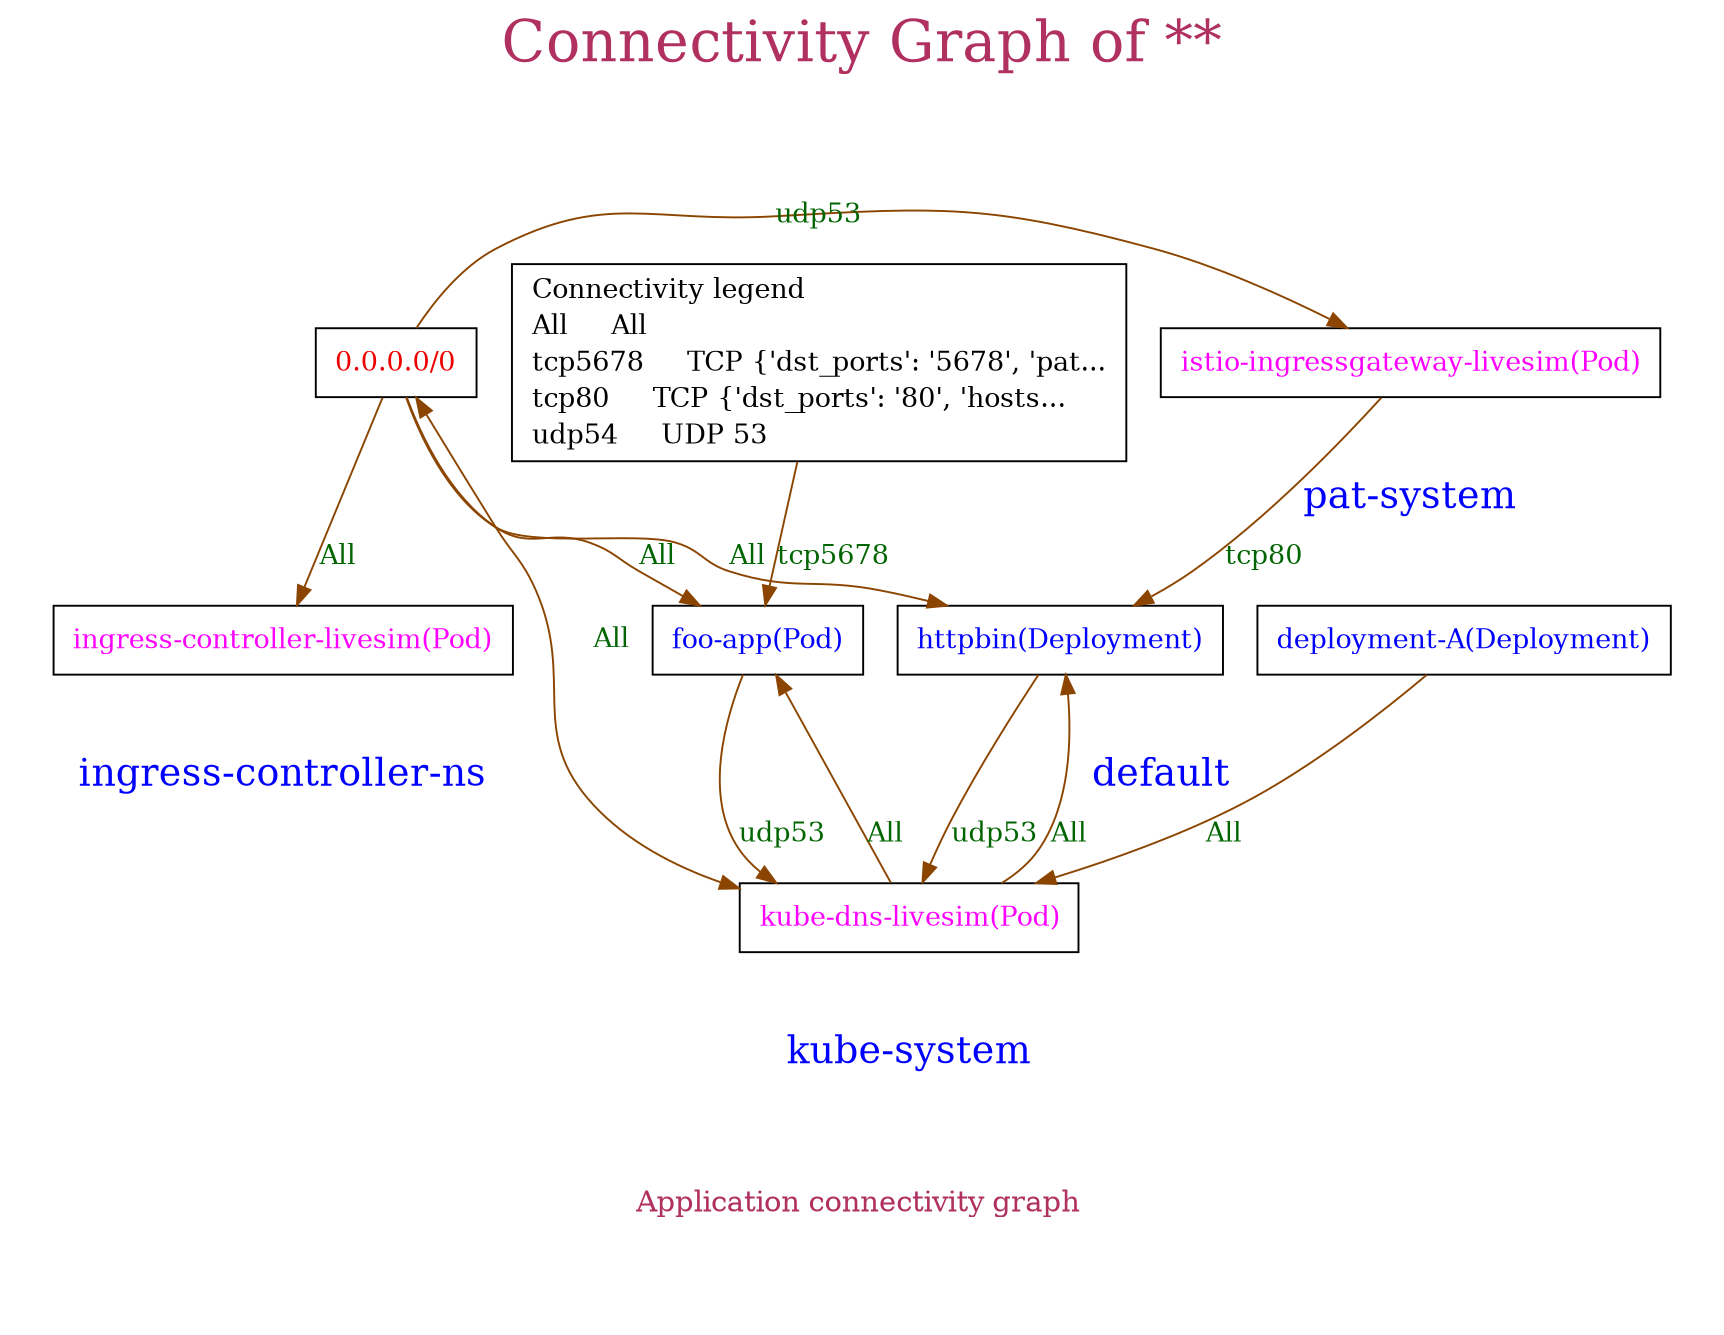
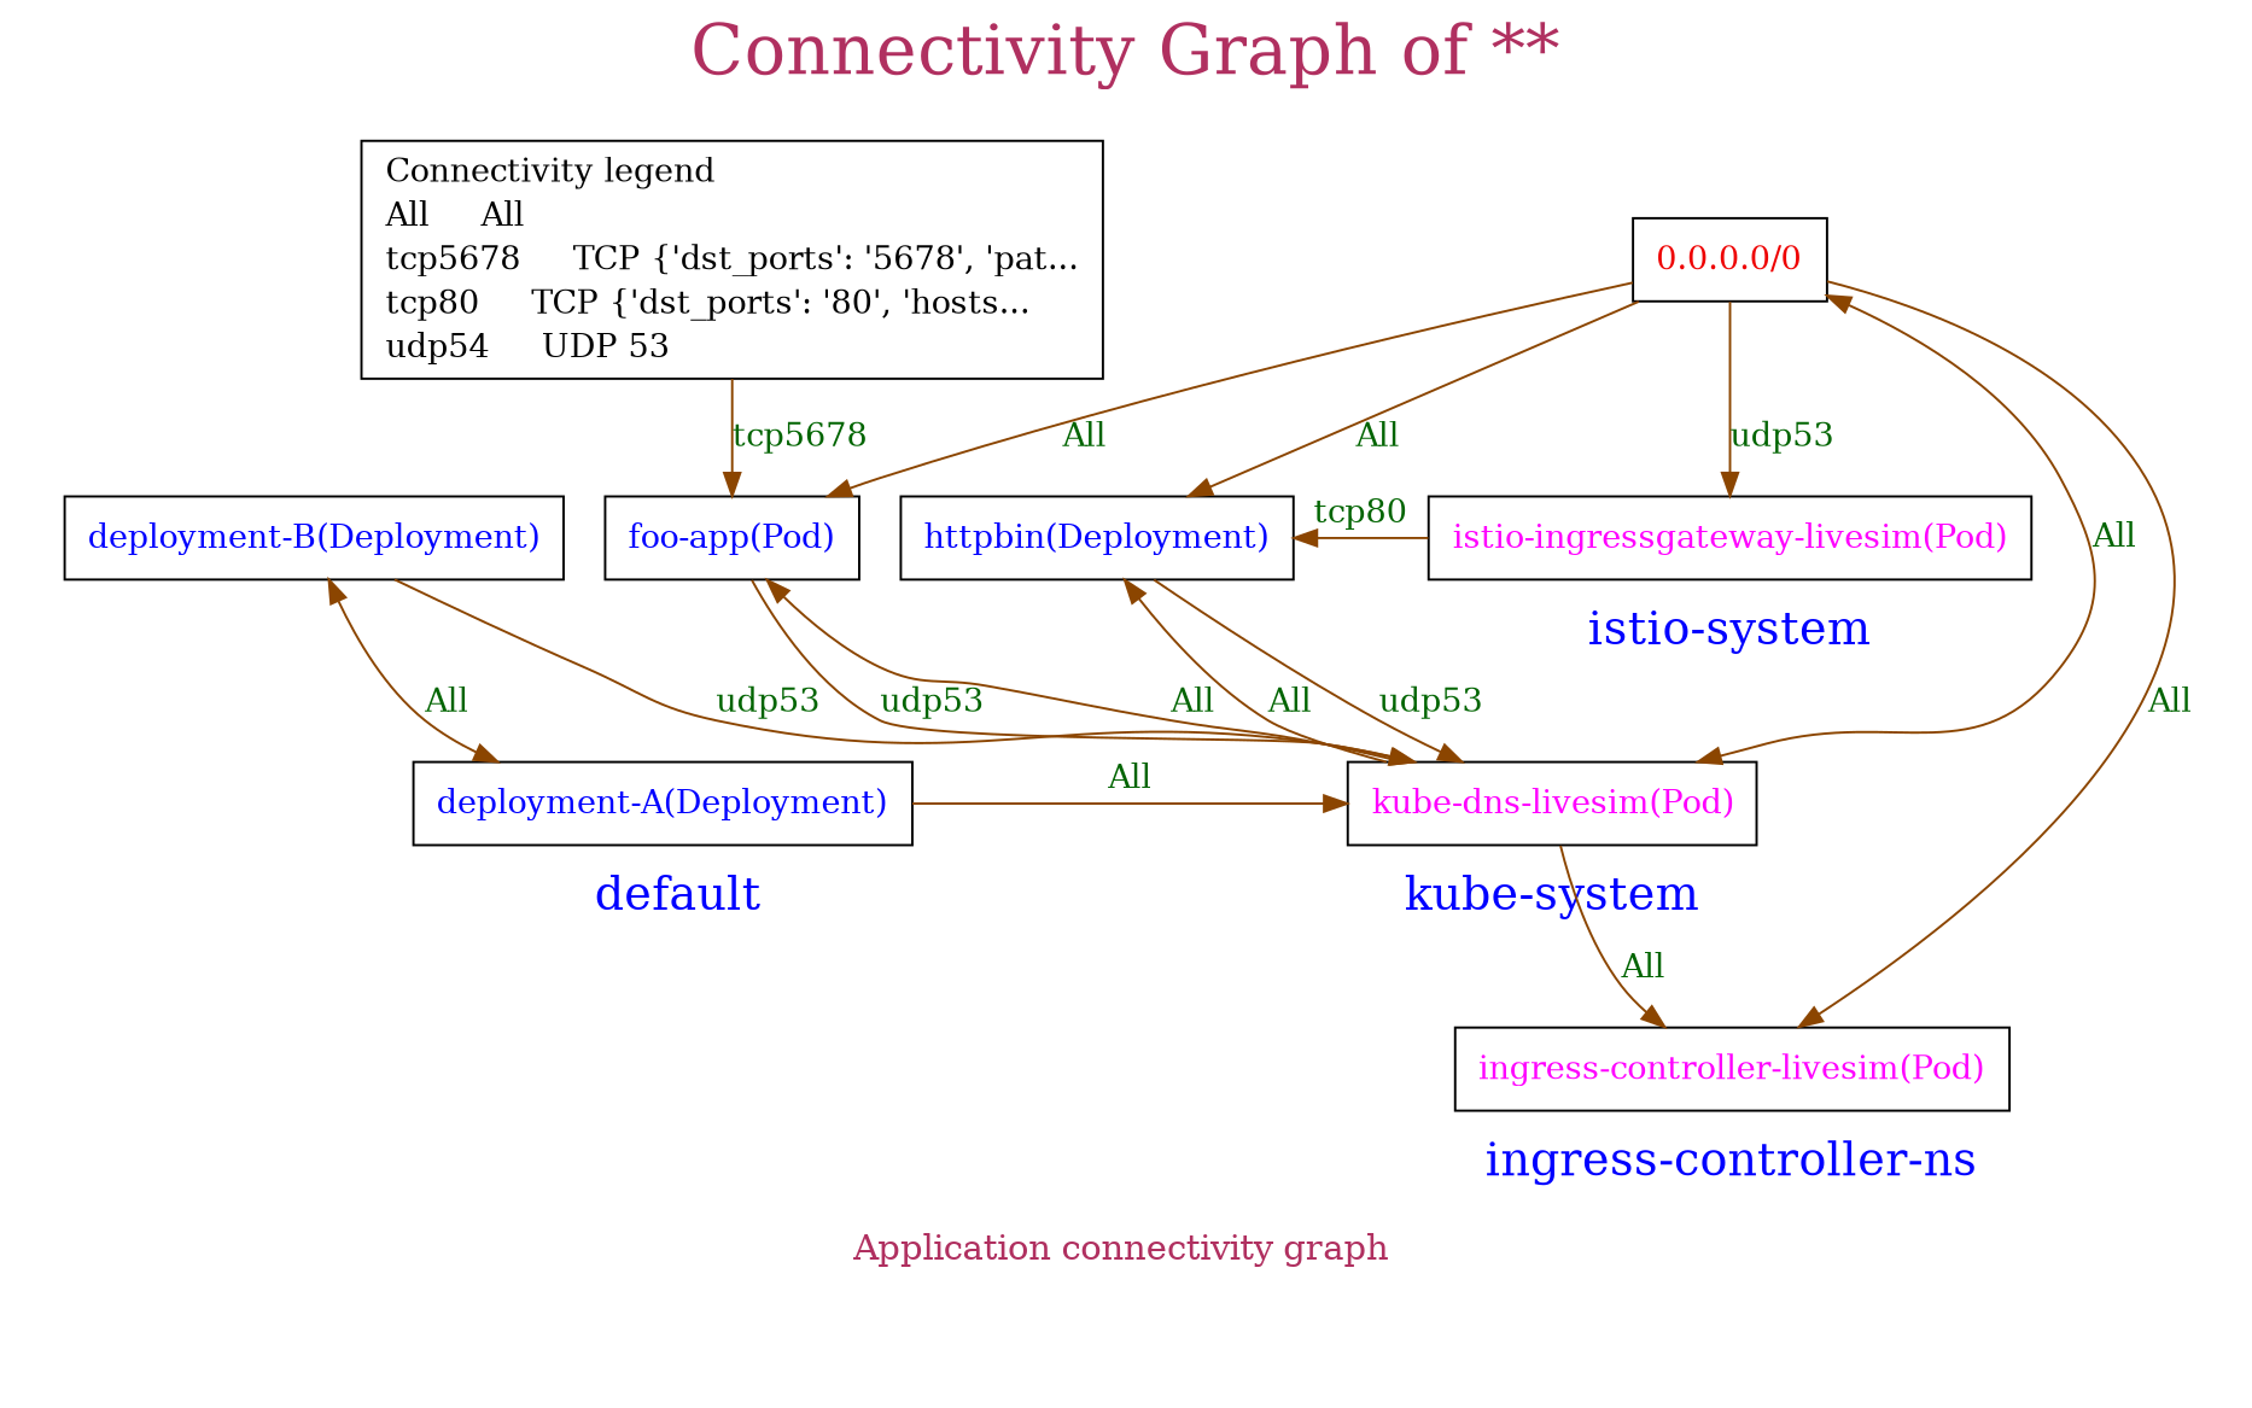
  digraph {
    fontcolor=maroon
    fontsize=30
    label="Connectivity Graph of **"
    labelloc=t
    node [fontcolor=blue shape=box]
    edge [arrowhead=normal arrowtail=none color=darkorange4 dir=both fontcolor=darkgreen]
    n1 [label=<<table border="0" cellspacing="0"><tr><td>deployment-A(Deployment)</td></tr></table>>]
+   n2 [label=<<table border="0" cellspacing="0"><tr><td>deployment-B(Deployment)</td></tr></table>>]
    n3 [label=<<table border="0" cellspacing="0"><tr><td>foo-app(Pod)</td></tr></table>>]
    n4 [label=<<table border="0" cellspacing="0"><tr><td>httpbin(Deployment)</td></tr></table>>]
    n5 [fontcolor=magenta label=<<table border="0" cellspacing="0"><tr><td>istio-ingressgateway-livesim(Pod)</td></tr></table>>]
    n6 [fontcolor=magenta label=<<table border="0" cellspacing="0"><tr><td>ingress-controller-livesim(Pod)</td></tr></table>>]
    n7 [fontcolor=magenta label=<<table border="0" cellspacing="0"><tr><td>kube-dns-livesim(Pod)</td></tr></table>>]
    n8 [label=<<table border="0" cellspacing="0"><tr><td  align="text">Connectivity legend<br align="left" /></td></tr><tr><td align="text" tooltip="All" href="bogus">All     All<br align="left" /></td></tr><tr><td align="text" tooltip="TCP {'dst_ports': '5678', 'paths': '/foo(/*)?'}" href="bogus">tcp5678     TCP {'dst_ports': '5678', 'pat...<br align="left" /></td></tr><tr><td align="text" tooltip="TCP {'dst_ports': '80', 'hosts': 'httpbin.example.com', 'paths': '(/status(/*)?)|(/delay(/*)?)'}" href="bogus">tcp80     TCP {'dst_ports': '80', 'hosts...<br align="left" /></td></tr><tr><td align="text" tooltip="UDP 53" href="bogus">udp54     UDP 53<br align="left" /></td></tr></table>> fontcolor=""]
    n9 [fontcolor=red2 label=<<table border="0" cellspacing="0"><tr><td>0.0.0.0/0</td></tr></table>>]
    subgraph cluster_1 {
      color=white
      fontsize=15
      label=<<table border="0" cellspacing="0"><tr><td align="text" >Application connectivity graph <br align="left" /></td></tr><tr><td align="text" >  <br align="left" /></td></tr><tr><td align="text" >  <br align="left" /></td></tr></table>>
      labelloc=b
      n8
      n9
      subgraph cluster_2 {
        color=white
        fontcolor=blue
        fontsize=20
        label=default
        labelloc=b
        n1
+       n2
        n3
        n4
      }
      subgraph cluster_3 {
        color=white
        fontcolor=blue
        fontsize=20
-       label="pat-system"
+       label="istio-system"
        labelloc=b
        n5
      }
      subgraph cluster_4 {
        color=white
        fontcolor=blue
        fontsize=20
        label="ingress-controller-ns"
        labelloc=b
        n6
      }
      subgraph cluster_5 {
        color=white
        fontcolor=blue
        fontsize=20
        label="kube-system"
        labelloc=b
        n7
      }
    }
    n1 -> n7 [label=All]
+   n2 -> n1 [arrowtail=normal label=All]
+   n2 -> n7 [label=udp53]
    n3 -> n7 [label=udp53]
    n4 -> n7 [label=udp53]
    n5 -> n4 [label=tcp80]
    n7 -> n3 [label=All]
    n7 -> n4 [label=All]
+   n7 -> n6 [label=All]
    n7 -> n9 [arrowtail=normal label=All]
    n8 -> n3 [label=tcp5678]
    n9 -> n3 [label=All]
    n9 -> n4 [label=All]
    n9 -> n5 [label=udp53]
    n9 -> n6 [label=All]
  }
